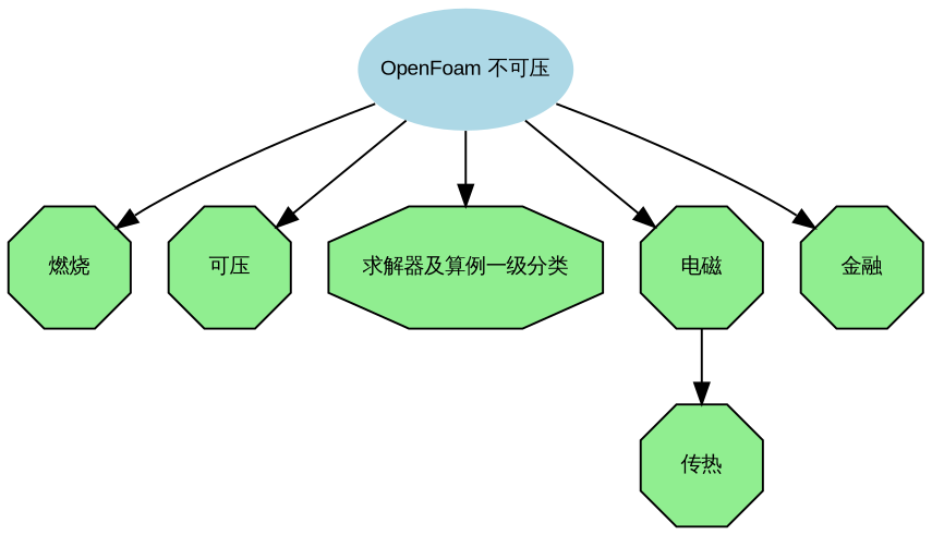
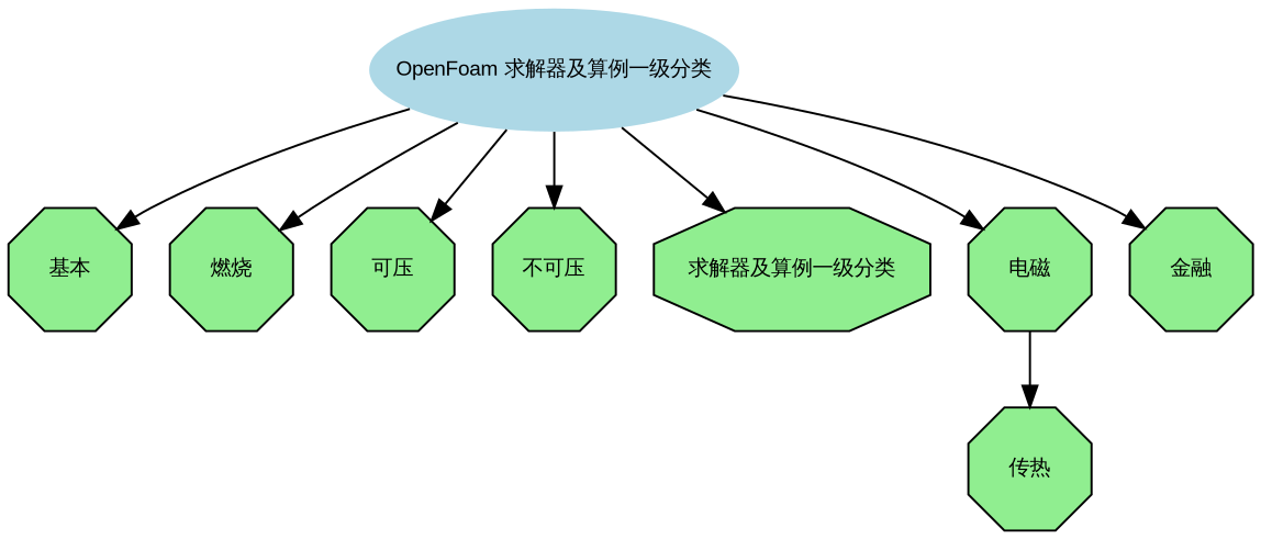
  digraph {
    node [color=black fillcolor=lightgreen fontname=Arial fontsize=10 shape=octagon style=filled]
-   n1 [color=none fillcolor=lightblue height=.8 label="OpenFoam 不可压" shape=ellipse width=.8]
+   n1 [color=none fillcolor=lightblue height=.8 label="OpenFoam 求解器及算例一级分类" shape=ellipse width=.8]
+   n2 [height=.8 label="基本" width=.8]
    n3 [height=.8 label="燃烧" width=.8]
    n4 [height=.8 label="可压" width=.8]
+   n5 [height=.8 label="不可压" width=.8]
    n6 [height=.8 label="求解器及算例一级分类" width=.8]
    n7 [height=.8 label="电磁" width=.8]
    n8 [height=.8 label="金融" width=.8]
    n9 [height=.8 label="传热" width=.8]
+   n1 -> n2
    n1 -> n3
    n1 -> n4
+   n1 -> n5
    n1 -> n6
    n1 -> n7
    n1 -> n8
    n7 -> n9
  }
